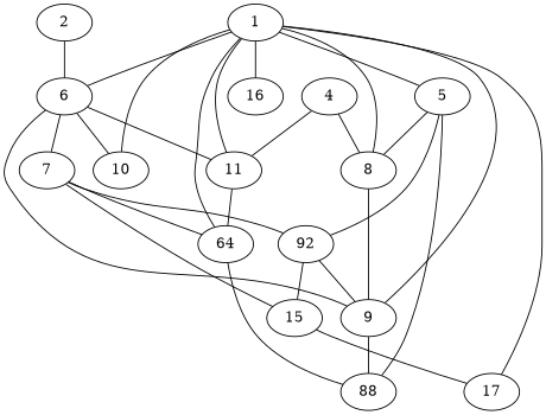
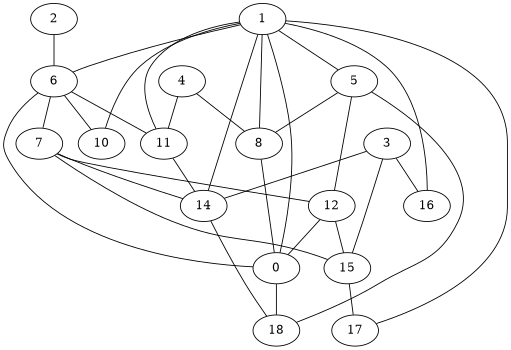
  graph {
    1
    6
-   14 [label=64]
+   14
    5
    11
-   9
+   9 [label=0]
    10
    8
    17
    16
    7
-   18 [label=88]
-   12 [label=92]
+   18
+   12
    15
    2
+   3
    4
    1 -- 6
    1 -- 14
    1 -- 5
    1 -- 11
    1 -- 9
    1 -- 10
    1 -- 8
    1 -- 17
    1 -- 16
    6 -- 11
    6 -- 9
    6 -- 10
    6 -- 7
    14 -- 18
    5 -- 8
    5 -- 18
    5 -- 12
    11 -- 14
    9 -- 18
    8 -- 9
    7 -- 14
    7 -- 12
    7 -- 15
    12 -- 9
    12 -- 15
    15 -- 17
    2 -- 6
+   3 -- 14
+   3 -- 16
+   3 -- 15
    4 -- 11
    4 -- 8
  }
